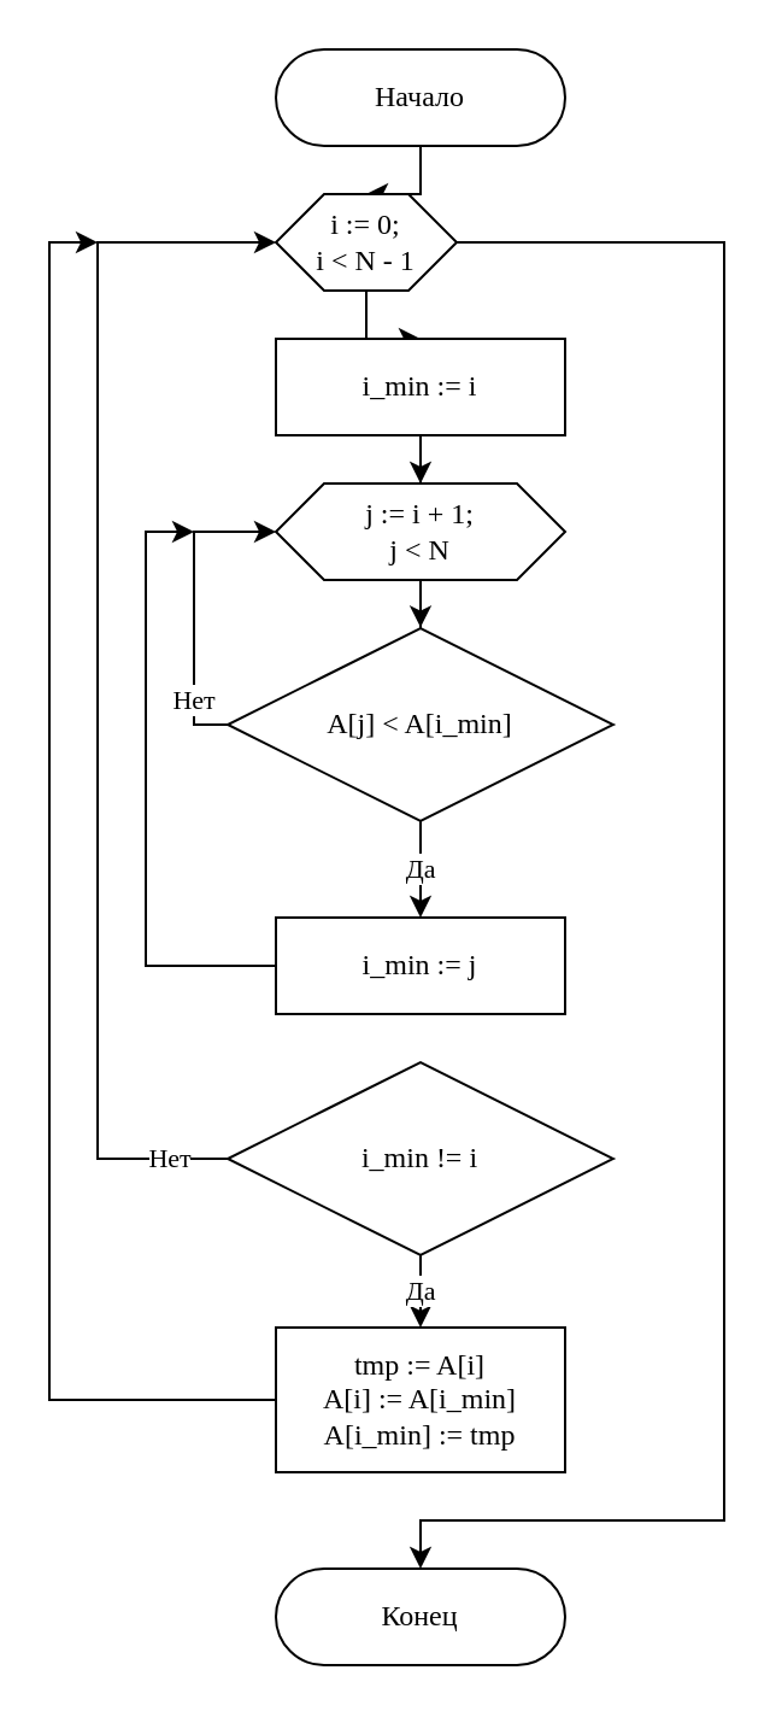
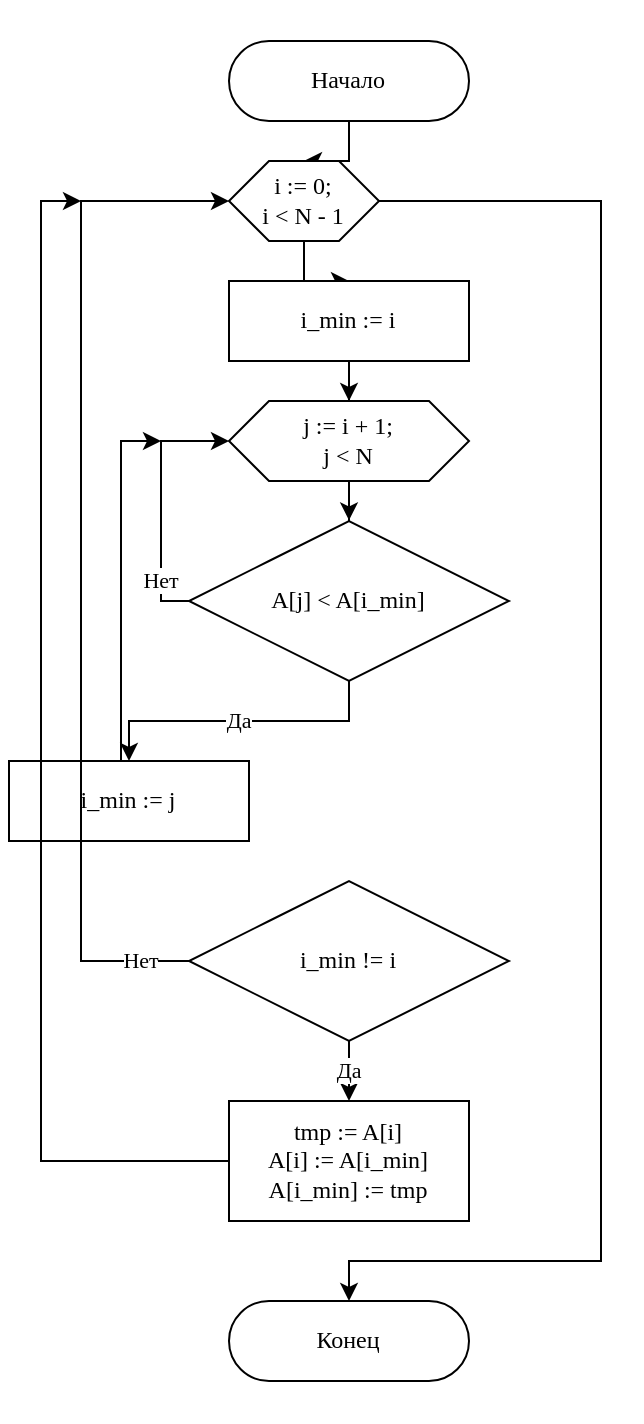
  <mxCell id="0" />
  <mxCell id="1" parent="0" />
  <mxCell id="2" value="" style="edgeStyle=orthogonalEdgeStyle;rounded=0;orthogonalLoop=1;jettySize=auto;html=1;fontFamily=Consolas;" edge="1" parent="1" source="3" target="6"><mxGeometry relative="1" as="geometry" /></mxCell>
  <mxCell id="3" value="Начало" style="rounded=1;whiteSpace=wrap;html=1;arcSize=50;fontFamily=Consolas;" vertex="1" parent="1"><mxGeometry x="114" y="20" width="120" height="40" as="geometry" /></mxCell>
  <mxCell id="4" value="" style="edgeStyle=orthogonalEdgeStyle;rounded=0;orthogonalLoop=1;jettySize=auto;html=1;fontFamily=Consolas;" edge="1" parent="1" source="6" target="8"><mxGeometry relative="1" as="geometry" /></mxCell>
  <mxCell id="5" style="edgeStyle=orthogonalEdgeStyle;rounded=0;orthogonalLoop=1;jettySize=auto;html=1;fontFamily=Consolas;entryX=0.5;entryY=0;entryDx=0;entryDy=0;" edge="1" parent="1" source="6" target="21"><mxGeometry relative="1" as="geometry"><mxPoint x="180" y="650" as="targetPoint" /><Array as="points"><mxPoint x="300" y="100" /><mxPoint x="300" y="630" /><mxPoint x="174" y="630" /></Array></mxGeometry></mxCell>
  <mxCell id="6" value="&lt;div&gt;i := 0;&lt;/div&gt;&lt;div&gt;i &amp;lt; N - 1&lt;/div&gt;" style="shape=hexagon;perimeter=hexagonPerimeter2;whiteSpace=wrap;html=1;fixedSize=1;rounded=1;fontFamily=Consolas;arcSize=0;" vertex="1" parent="1"><mxGeometry x="114" y="80" width="75" height="40" as="geometry" /></mxCell>
  <mxCell id="7" value="" style="edgeStyle=orthogonalEdgeStyle;rounded=0;orthogonalLoop=1;jettySize=auto;html=1;fontFamily=Consolas;" edge="1" parent="1" source="8" target="10"><mxGeometry relative="1" as="geometry" /></mxCell>
  <mxCell id="8" value="i_min := i" style="whiteSpace=wrap;html=1;rounded=1;fontFamily=Consolas;arcSize=0;" vertex="1" parent="1"><mxGeometry x="114" y="140" width="120" height="40" as="geometry" /></mxCell>
  <mxCell id="9" value="" style="edgeStyle=orthogonalEdgeStyle;rounded=0;orthogonalLoop=1;jettySize=auto;html=1;fontFamily=Consolas;entryX=0.5;entryY=-0.004;entryDx=0;entryDy=0;entryPerimeter=0;" edge="1" parent="1" source="10" target="13"><mxGeometry relative="1" as="geometry"><mxPoint x="174" y="250" as="targetPoint" /><Array as="points" /></mxGeometry></mxCell>
  <mxCell id="10" value="&lt;div&gt;j := i + 1;&lt;/div&gt;&lt;div&gt;j &amp;lt; N&lt;/div&gt;" style="shape=hexagon;perimeter=hexagonPerimeter2;whiteSpace=wrap;html=1;fixedSize=1;rounded=1;fontFamily=Consolas;arcSize=0;" vertex="1" parent="1"><mxGeometry x="114" y="200" width="120" height="40" as="geometry" /></mxCell>
  <mxCell id="11" value="Да" style="edgeStyle=orthogonalEdgeStyle;rounded=0;orthogonalLoop=1;jettySize=auto;html=1;fontFamily=Consolas;" edge="1" parent="1" source="13" target="15"><mxGeometry relative="1" as="geometry" /></mxCell>
  <mxCell id="12" value="&lt;div&gt;Нет&lt;/div&gt;" style="edgeStyle=orthogonalEdgeStyle;rounded=0;orthogonalLoop=1;jettySize=auto;html=1;fontFamily=Consolas;entryX=0;entryY=0.5;entryDx=0;entryDy=0;exitX=0;exitY=0.5;exitDx=0;exitDy=0;" edge="1" parent="1" source="13" target="10"><mxGeometry x="-0.625" relative="1" as="geometry"><mxPoint x="90" y="100" as="targetPoint" /><Array as="points"><mxPoint x="80" y="300" /><mxPoint x="80" y="220" /></Array><mxPoint as="offset" /></mxGeometry></mxCell>
  <mxCell id="13" value="A[j] &amp;lt; A[i_min]" style="rhombus;whiteSpace=wrap;html=1;rounded=1;fontFamily=Consolas;arcSize=0;" vertex="1" parent="1"><mxGeometry x="94" y="260" width="160" height="80" as="geometry" /></mxCell>
  <mxCell id="14" style="edgeStyle=orthogonalEdgeStyle;rounded=0;orthogonalLoop=1;jettySize=auto;html=1;fontFamily=Consolas;" edge="1" parent="1" source="15"><mxGeometry relative="1" as="geometry"><mxPoint x="80" y="220" as="targetPoint" /><Array as="points"><mxPoint x="60" y="400" /><mxPoint x="60" y="220" /></Array></mxGeometry></mxCell>
- <mxCell id="15" value="i_min := j" style="whiteSpace=wrap;html=1;rounded=1;fontFamily=Consolas;arcSize=0;" vertex="1" parent="1"><mxGeometry x="114" y="380" width="120" height="40" as="geometry" /></mxCell>
+ <mxCell id="15" value="i_min := j" style="whiteSpace=wrap;html=1;rounded=1;fontFamily=Consolas;arcSize=0;" vertex="1" parent="1"><mxGeometry x="4" y="380" width="120" height="40" as="geometry" /></mxCell>
  <mxCell id="16" value="Да" style="edgeStyle=orthogonalEdgeStyle;rounded=0;orthogonalLoop=1;jettySize=auto;html=1;fontFamily=Consolas;" edge="1" parent="1" source="18" target="20"><mxGeometry relative="1" as="geometry" /></mxCell>
  <mxCell id="17" value="&lt;div&gt;Нет&lt;/div&gt;" style="edgeStyle=orthogonalEdgeStyle;rounded=0;orthogonalLoop=1;jettySize=auto;html=1;entryX=0;entryY=0.5;entryDx=0;entryDy=0;fontFamily=Consolas;" edge="1" parent="1" source="18" target="6"><mxGeometry x="-0.905" relative="1" as="geometry"><Array as="points"><mxPoint x="40" y="480" /><mxPoint x="40" y="100" /></Array><mxPoint as="offset" /></mxGeometry></mxCell>
  <mxCell id="18" value="i_min != i" style="rhombus;whiteSpace=wrap;html=1;rounded=1;fontFamily=Consolas;arcSize=0;" vertex="1" parent="1"><mxGeometry x="94" y="440" width="160" height="80" as="geometry" /></mxCell>
  <mxCell id="19" style="edgeStyle=orthogonalEdgeStyle;rounded=0;orthogonalLoop=1;jettySize=auto;html=1;fontFamily=Consolas;" edge="1" parent="1" source="20"><mxGeometry relative="1" as="geometry"><mxPoint x="40" y="100" as="targetPoint" /><Array as="points"><mxPoint x="20" y="580" /><mxPoint x="20" y="100" /></Array></mxGeometry></mxCell>
  <mxCell id="20" value="&lt;div&gt;tmp := A[i]&lt;/div&gt;&lt;div&gt;A[i] := A[i_min]&lt;/div&gt;&lt;div&gt;A[i_min] := tmp&lt;br&gt;&lt;/div&gt;" style="whiteSpace=wrap;html=1;rounded=1;fontFamily=Consolas;arcSize=0;" vertex="1" parent="1"><mxGeometry x="114" y="550" width="120" height="60" as="geometry" /></mxCell>
  <mxCell id="21" value="Конец" style="rounded=1;whiteSpace=wrap;html=1;arcSize=50;fontFamily=Consolas;" vertex="1" parent="1"><mxGeometry x="114" y="650" width="120" height="40" as="geometry" /></mxCell>
